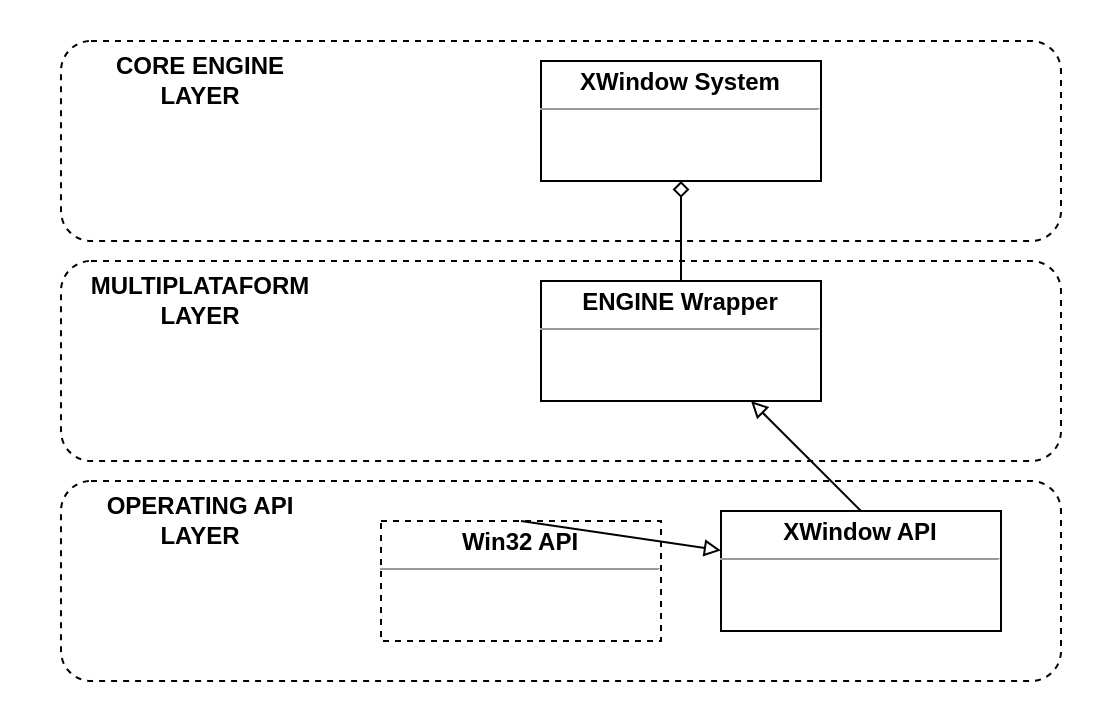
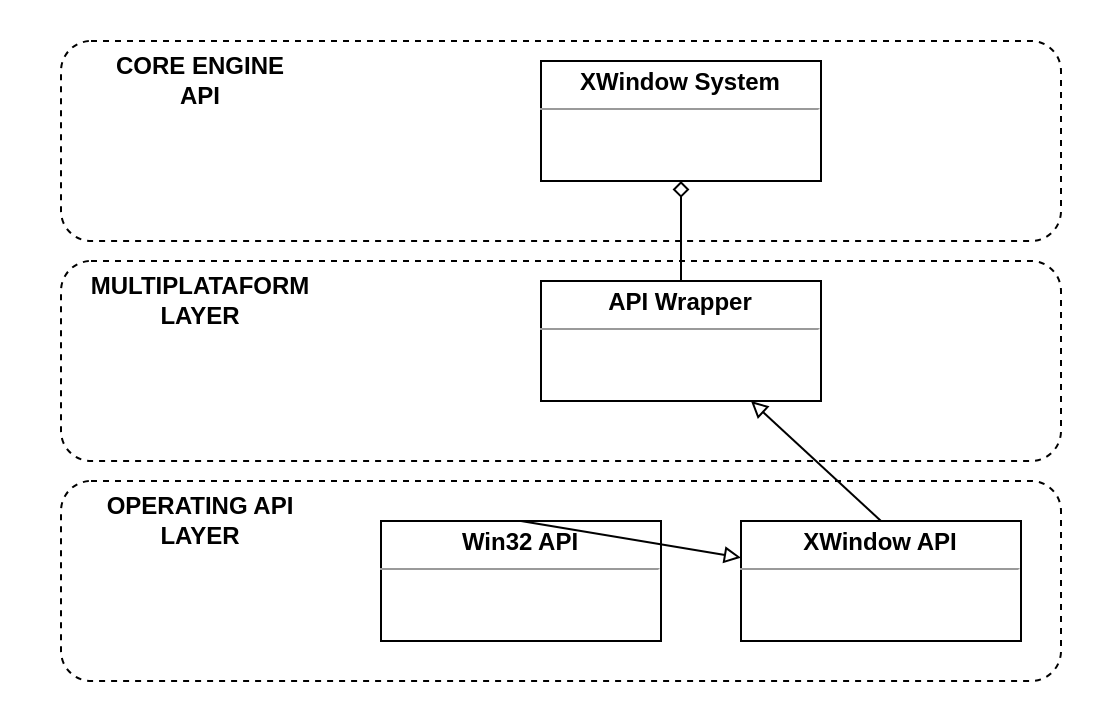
  <mxCell id="0" />
  <mxCell id="1" parent="0" />
  <mxCell id="2" value="" style="rounded=1;whiteSpace=wrap;html=1;dashed=1;strokeWidth=1;fillColor=none;" parent="1" vertex="1"><mxGeometry x="30" y="130" width="500" height="100" as="geometry" /></mxCell>
  <mxCell id="3" value="" style="rounded=1;whiteSpace=wrap;html=1;dashed=1;strokeWidth=1;fillColor=none;" parent="1" vertex="1"><mxGeometry x="30" y="240" width="500" height="100" as="geometry" /></mxCell>
  <mxCell id="4" value="" style="rounded=1;whiteSpace=wrap;html=1;dashed=1;strokeWidth=1;fillColor=none;" parent="1" vertex="1"><mxGeometry x="30" y="20" width="500" height="100" as="geometry" /></mxCell>
  <mxCell id="5" value="&lt;p style=&quot;margin: 0px ; margin-top: 4px ; text-align: center&quot;&gt;&lt;b&gt;XWindow System&lt;/b&gt;&lt;/p&gt;&lt;hr size=&quot;1&quot;&gt;&lt;div style=&quot;height: 2px&quot;&gt;&lt;/div&gt;" style="verticalAlign=top;align=left;overflow=fill;fontSize=12;fontFamily=Helvetica;html=1;" parent="1" vertex="1"><mxGeometry x="270" y="30" width="140" height="60" as="geometry" /></mxCell>
- <mxCell id="6" value="&lt;p style=&quot;margin: 0px ; margin-top: 4px ; text-align: center&quot;&gt;&lt;b&gt;ENGINE Wrapper&lt;/b&gt;&lt;/p&gt;&lt;hr size=&quot;1&quot;&gt;&lt;div style=&quot;height: 2px&quot;&gt;&lt;/div&gt;" style="verticalAlign=top;align=left;overflow=fill;fontSize=12;fontFamily=Helvetica;html=1;" parent="1" vertex="1"><mxGeometry x="270" y="140" width="140" height="60" as="geometry" /></mxCell>
- <mxCell id="7" value="&lt;p style=&quot;margin: 0px ; margin-top: 4px ; text-align: center&quot;&gt;&lt;b&gt;Win32 API&lt;/b&gt;&lt;/p&gt;&lt;hr size=&quot;1&quot;&gt;&lt;div style=&quot;height: 2px&quot;&gt;&lt;/div&gt;" style="verticalAlign=top;align=left;overflow=fill;fontSize=12;fontFamily=Helvetica;html=1;dashed=1;" parent="1" vertex="1"><mxGeometry x="190" y="260" width="140" height="60" as="geometry" /></mxCell>
- <mxCell id="8" value="&lt;p style=&quot;margin: 0px ; margin-top: 4px ; text-align: center&quot;&gt;&lt;b&gt;XWindow API&lt;/b&gt;&lt;/p&gt;&lt;hr size=&quot;1&quot;&gt;&lt;div style=&quot;height: 2px&quot;&gt;&lt;/div&gt;" style="verticalAlign=top;align=left;overflow=fill;fontSize=12;fontFamily=Helvetica;html=1;" parent="1" vertex="1"><mxGeometry x="360" y="255" width="140" height="60" as="geometry" /></mxCell>
+ <mxCell id="6" value="&lt;p style=&quot;margin: 0px ; margin-top: 4px ; text-align: center&quot;&gt;&lt;b&gt;API Wrapper&lt;/b&gt;&lt;/p&gt;&lt;hr size=&quot;1&quot;&gt;&lt;div style=&quot;height: 2px&quot;&gt;&lt;/div&gt;" style="verticalAlign=top;align=left;overflow=fill;fontSize=12;fontFamily=Helvetica;html=1;" parent="1" vertex="1"><mxGeometry x="270" y="140" width="140" height="60" as="geometry" /></mxCell>
+ <mxCell id="7" value="&lt;p style=&quot;margin: 0px ; margin-top: 4px ; text-align: center&quot;&gt;&lt;b&gt;Win32 API&lt;/b&gt;&lt;/p&gt;&lt;hr size=&quot;1&quot;&gt;&lt;div style=&quot;height: 2px&quot;&gt;&lt;/div&gt;" style="verticalAlign=top;align=left;overflow=fill;fontSize=12;fontFamily=Helvetica;html=1;" parent="1" vertex="1"><mxGeometry x="190" y="260" width="140" height="60" as="geometry" /></mxCell>
+ <mxCell id="8" value="&lt;p style=&quot;margin: 0px ; margin-top: 4px ; text-align: center&quot;&gt;&lt;b&gt;XWindow API&lt;/b&gt;&lt;/p&gt;&lt;hr size=&quot;1&quot;&gt;&lt;div style=&quot;height: 2px&quot;&gt;&lt;/div&gt;" style="verticalAlign=top;align=left;overflow=fill;fontSize=12;fontFamily=Helvetica;html=1;" parent="1" vertex="1"><mxGeometry x="370" y="260" width="140" height="60" as="geometry" /></mxCell>
  <mxCell id="9" value="" style="endArrow=block;html=1;exitX=0.5;exitY=0;exitDx=0;exitDy=0;endFill=0;" parent="1" source="7" target="8" edge="1"><mxGeometry width="50" height="50" relative="1" as="geometry"><mxPoint x="280" y="330" as="sourcePoint" /><mxPoint x="330" y="280" as="targetPoint" /></mxGeometry></mxCell>
  <mxCell id="10" value="" style="endArrow=block;html=1;exitX=0.5;exitY=0;exitDx=0;exitDy=0;entryX=0.75;entryY=1;entryDx=0;entryDy=0;endFill=0;" parent="1" source="8" target="6" edge="1"><mxGeometry width="50" height="50" relative="1" as="geometry"><mxPoint x="280" y="330" as="sourcePoint" /><mxPoint x="330" y="280" as="targetPoint" /></mxGeometry></mxCell>
  <mxCell id="11" value="" style="endArrow=none;html=1;entryX=0.5;entryY=0;entryDx=0;entryDy=0;exitX=0.5;exitY=1;exitDx=0;exitDy=0;endFill=0;startArrow=diamond;startFill=0;" parent="1" source="5" target="6" edge="1"><mxGeometry width="50" height="50" relative="1" as="geometry"><mxPoint x="330" y="170" as="sourcePoint" /><mxPoint x="330" y="280" as="targetPoint" /></mxGeometry></mxCell>
  <mxCell id="12" value="&lt;b&gt;OPERATING API LAYER&lt;br&gt;&lt;/b&gt;" style="text;html=1;strokeColor=none;fillColor=none;align=center;verticalAlign=middle;whiteSpace=wrap;rounded=0;dashed=1;" parent="1" vertex="1"><mxGeometry x="35" y="250" width="130" height="20" as="geometry" /></mxCell>
  <mxCell id="13" value="&lt;b&gt;MULTIPLATAFORM&lt;br&gt;LAYER&lt;/b&gt;" style="text;html=1;strokeColor=none;fillColor=none;align=center;verticalAlign=middle;whiteSpace=wrap;rounded=0;dashed=1;" parent="1" vertex="1"><mxGeometry x="20" y="140" width="160" height="20" as="geometry" /></mxCell>
- <mxCell id="14" value="&lt;b&gt;CORE ENGINE LAYER&lt;/b&gt;" style="text;html=1;strokeColor=none;fillColor=none;align=center;verticalAlign=middle;whiteSpace=wrap;rounded=0;dashed=1;" parent="1" vertex="1"><mxGeometry x="55" y="30" width="90" height="20" as="geometry" /></mxCell>
+ <mxCell id="14" value="&lt;b&gt;CORE ENGINE API&lt;/b&gt;" style="text;html=1;strokeColor=none;fillColor=none;align=center;verticalAlign=middle;whiteSpace=wrap;rounded=0;dashed=1;" parent="1" vertex="1"><mxGeometry x="55" y="30" width="90" height="20" as="geometry" /></mxCell>
